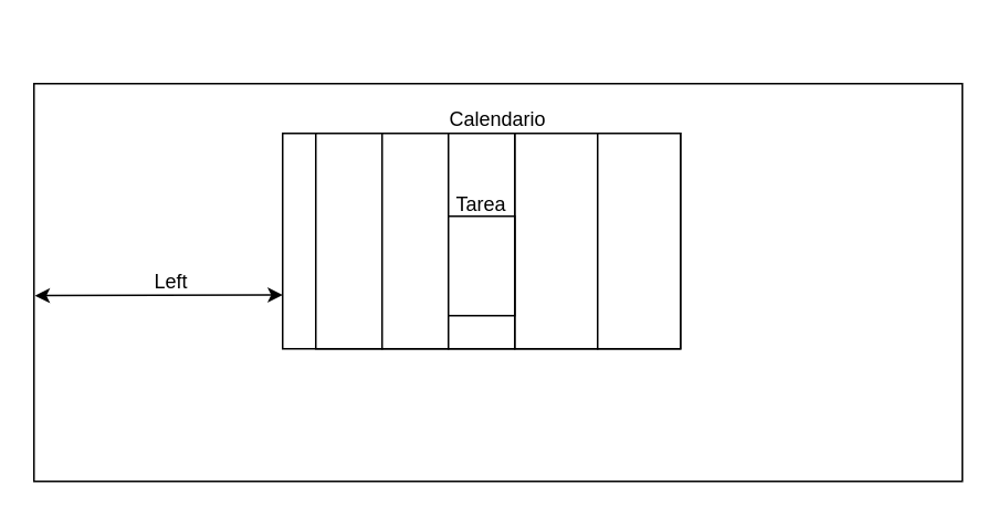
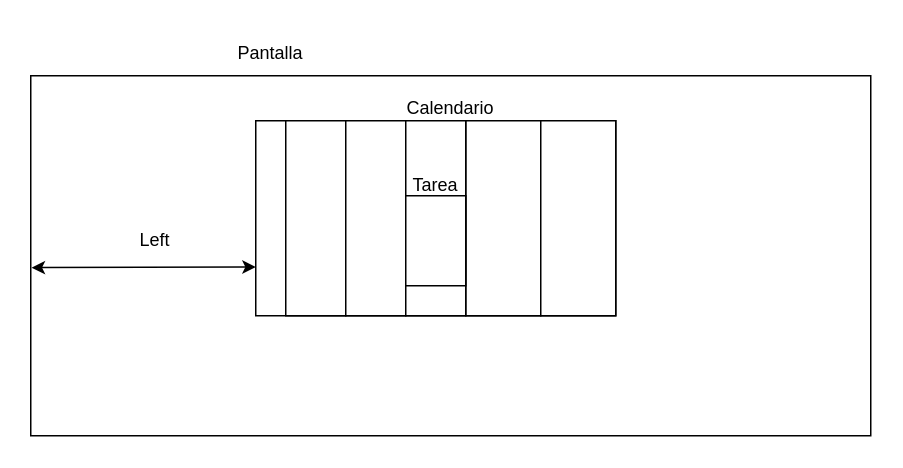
  <mxCell id="0" />
  <mxCell id="1" parent="0" />
  <mxCell id="2" value="" style="rounded=0;whiteSpace=wrap;html=1;" vertex="1" parent="1"><mxGeometry x="20" y="50" width="560" height="240" as="geometry" /></mxCell>
+ <mxCell id="3" value="Pantalla" style="text;strokeColor=none;align=center;fillColor=none;html=1;verticalAlign=middle;whiteSpace=wrap;rounded=0;" vertex="1" parent="1"><mxGeometry x="150" y="20" width="60" height="30" as="geometry" /></mxCell>
  <mxCell id="4" value="" style="rounded=0;whiteSpace=wrap;html=1;" vertex="1" parent="1"><mxGeometry x="170" y="80" width="240" height="130" as="geometry" /></mxCell>
  <mxCell id="5" value="Calendario" style="text;strokeColor=none;align=center;fillColor=none;html=1;verticalAlign=middle;whiteSpace=wrap;rounded=0;" vertex="1" parent="1"><mxGeometry x="270" y="57" width="60" height="30" as="geometry" /></mxCell>
  <mxCell id="6" value="" style="endArrow=classic;startArrow=classic;html=1;exitX=0.001;exitY=0.533;exitDx=0;exitDy=0;entryX=0;entryY=0.75;entryDx=0;entryDy=0;exitPerimeter=0;" edge="1" parent="1" source="2" target="4"><mxGeometry width="50" height="50" relative="1" as="geometry"><mxPoint x="150" y="230" as="sourcePoint" /><mxPoint x="100" y="170" as="targetPoint" /></mxGeometry></mxCell>
- <mxCell id="7" value="Left" style="text;strokeColor=none;align=center;fillColor=none;html=1;verticalAlign=middle;whiteSpace=wrap;rounded=0;" vertex="1" parent="1"><mxGeometry x="73" y="155" width="60" height="30" as="geometry" /></mxCell>
+ <mxCell id="7" value="Left" style="text;strokeColor=none;align=center;fillColor=none;html=1;verticalAlign=middle;whiteSpace=wrap;rounded=0;" vertex="1" parent="1"><mxGeometry x="73" y="145" width="60" height="30" as="geometry" /></mxCell>
  <mxCell id="8" value="" style="rounded=0;whiteSpace=wrap;html=1;" vertex="1" parent="1"><mxGeometry x="190" y="80" width="40" height="130" as="geometry" /></mxCell>
  <mxCell id="9" value="" style="rounded=0;whiteSpace=wrap;html=1;" vertex="1" parent="1"><mxGeometry x="230" y="80" width="40" height="130" as="geometry" /></mxCell>
  <mxCell id="10" value="" style="rounded=0;whiteSpace=wrap;html=1;" vertex="1" parent="1"><mxGeometry x="310" y="80" width="50" height="130" as="geometry" /></mxCell>
  <mxCell id="11" value="" style="rounded=0;whiteSpace=wrap;html=1;" vertex="1" parent="1"><mxGeometry x="360" y="80" width="50" height="130" as="geometry" /></mxCell>
  <mxCell id="12" value="" style="rounded=0;whiteSpace=wrap;html=1;" vertex="1" parent="1"><mxGeometry x="270" y="80" width="40" height="130" as="geometry" /></mxCell>
  <mxCell id="13" value="" style="rounded=0;whiteSpace=wrap;html=1;" vertex="1" parent="1"><mxGeometry x="270" y="130" width="40" height="60" as="geometry" /></mxCell>
  <mxCell id="14" value="Tarea" style="text;strokeColor=none;align=center;fillColor=none;html=1;verticalAlign=middle;whiteSpace=wrap;rounded=0;" vertex="1" parent="1"><mxGeometry x="260" y="108" width="60" height="30" as="geometry" /></mxCell>
